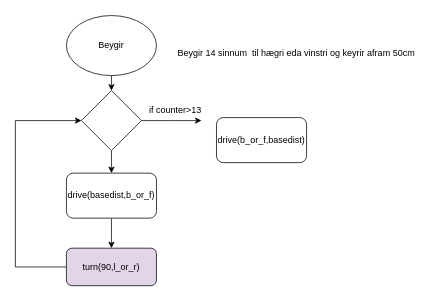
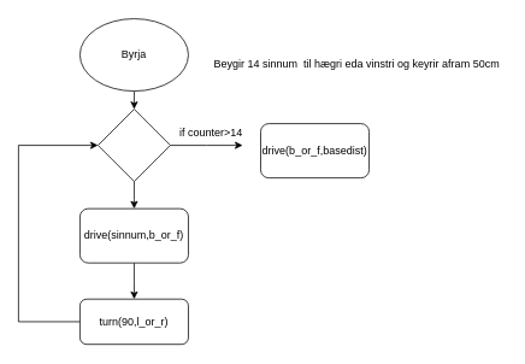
  <mxCell id="0" />
  <mxCell id="1" parent="0" />
  <mxCell id="2" style="edgeStyle=orthogonalEdgeStyle;rounded=0;orthogonalLoop=1;jettySize=auto;html=1;exitX=0.5;exitY=1;exitDx=0;exitDy=0;entryX=0.5;entryY=0;entryDx=0;entryDy=0;" edge="1" parent="1" source="3" target="6"><mxGeometry relative="1" as="geometry" /></mxCell>
- <mxCell id="3" value="Beygir" style="ellipse;whiteSpace=wrap;html=1;" vertex="1" parent="1"><mxGeometry x="88" y="20" width="120" height="80" as="geometry" /></mxCell>
+ <mxCell id="3" value="Byrja" style="ellipse;whiteSpace=wrap;html=1;" vertex="1" parent="1"><mxGeometry x="88" y="20" width="120" height="80" as="geometry" /></mxCell>
  <mxCell id="4" style="edgeStyle=orthogonalEdgeStyle;rounded=0;orthogonalLoop=1;jettySize=auto;html=1;" edge="1" parent="1" source="6"><mxGeometry relative="1" as="geometry"><mxPoint x="148" y="230" as="targetPoint" /></mxGeometry></mxCell>
  <mxCell id="5" style="edgeStyle=orthogonalEdgeStyle;rounded=0;orthogonalLoop=1;jettySize=auto;html=1;exitX=1;exitY=0.5;exitDx=0;exitDy=0;" edge="1" parent="1" source="6"><mxGeometry relative="1" as="geometry"><mxPoint x="268" y="160" as="targetPoint" /></mxGeometry></mxCell>
  <mxCell id="6" value="" style="rhombus;whiteSpace=wrap;html=1;" vertex="1" parent="1"><mxGeometry x="108" y="120" width="80" height="80" as="geometry" /></mxCell>
  <mxCell id="7" style="edgeStyle=orthogonalEdgeStyle;rounded=0;orthogonalLoop=1;jettySize=auto;html=1;" edge="1" parent="1" source="8"><mxGeometry relative="1" as="geometry"><mxPoint x="148" y="330" as="targetPoint" /></mxGeometry></mxCell>
- <mxCell id="8" value="drive(basedist,b_or_f)" style="rounded=1;whiteSpace=wrap;html=1;" vertex="1" parent="1"><mxGeometry x="88" y="230" width="120" height="60" as="geometry" /></mxCell>
+ <mxCell id="8" value="drive(sinnum,b_or_f)" style="rounded=1;whiteSpace=wrap;html=1;" vertex="1" parent="1"><mxGeometry x="88" y="230" width="120" height="60" as="geometry" /></mxCell>
  <mxCell id="9" style="edgeStyle=orthogonalEdgeStyle;rounded=0;orthogonalLoop=1;jettySize=auto;html=1;entryX=0;entryY=0.5;entryDx=0;entryDy=0;" edge="1" parent="1" source="10" target="6"><mxGeometry relative="1" as="geometry"><mxPoint x="19.6" y="30" as="targetPoint" /><Array as="points"><mxPoint x="20" y="355" /><mxPoint x="20" y="160" /></Array></mxGeometry></mxCell>
- <mxCell id="10" value="turn(90,l_or_r)" style="rounded=1;whiteSpace=wrap;html=1;fillColor=#e1d5e7;" vertex="1" parent="1"><mxGeometry x="88" y="330" width="120" height="50" as="geometry" /></mxCell>
- <mxCell id="11" value="if counter&amp;gt;13" style="text;html=1;align=center;verticalAlign=middle;resizable=0;points=[];autosize=1;" vertex="1" parent="1"><mxGeometry x="188" y="136" width="90" height="20" as="geometry" /></mxCell>
- <mxCell id="12" value="drive(b_or_f,basedist)" style="rounded=1;whiteSpace=wrap;html=1;" vertex="1" parent="1"><mxGeometry x="288" y="156" width="120" height="60" as="geometry" /></mxCell>
+ <mxCell id="10" value="turn(90,l_or_r)" style="rounded=1;whiteSpace=wrap;html=1;" vertex="1" parent="1"><mxGeometry x="88" y="330" width="120" height="50" as="geometry" /></mxCell>
+ <mxCell id="11" value="if counter&amp;gt;14" style="text;html=1;align=center;verticalAlign=middle;resizable=0;points=[];autosize=1;" vertex="1" parent="1"><mxGeometry x="188" y="136" width="90" height="20" as="geometry" /></mxCell>
+ <mxCell id="12" value="drive(b_or_f,basedist)" style="rounded=1;whiteSpace=wrap;html=1;" vertex="1" parent="1"><mxGeometry x="288" y="136" width="120" height="60" as="geometry" /></mxCell>
  <mxCell id="13" value="Beygir 14 sinnum&amp;nbsp; til hægri eda vinstri og keyrir afram 50cm" style="text;html=1;align=center;verticalAlign=middle;resizable=0;points=[];autosize=1;" vertex="1" parent="1"><mxGeometry x="229" y="60" width="330" height="20" as="geometry" /></mxCell>
